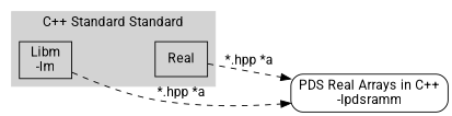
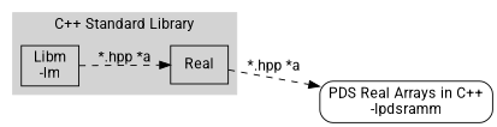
  digraph {
    fontname=Roboto
    rankdir=LR
    node [fontname=Roboto shape=box]
    edge [fontname=Roboto style=dashed]
    n1 [label="Libm\n-lm"]
    n2 [label=Real]
    n3 [label="PDS Real Arrays in C++\n-lpdsramm" shape=Mrecord]
    subgraph cluster_1 {
      color=lightgrey
-     label="C++ Standard Standard"
+     label="C++ Standard Library"
      style=filled
      n1
      n2
    }
-   n1 -> n3 [label="*.hpp *a"]
+   n1 -> n2 [label="*.hpp *a"]
    n2 -> n3 [label="*.hpp *a"]
  }
